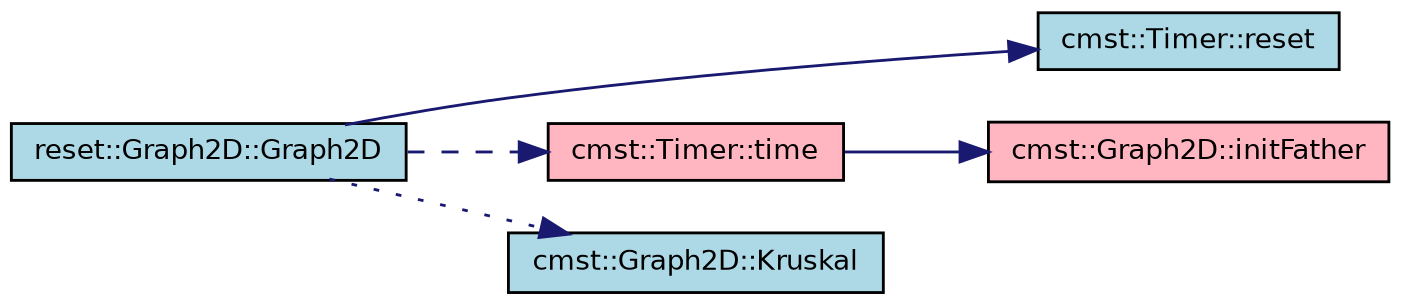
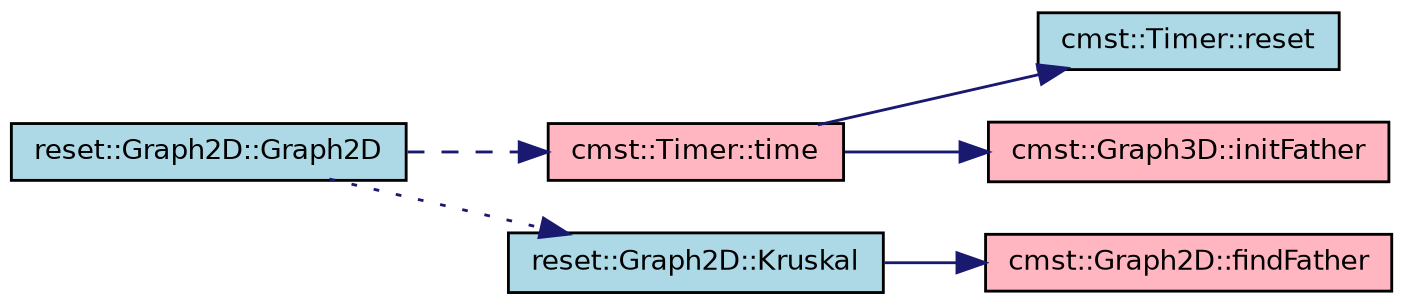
  digraph {
    rankdir=LR
    node [color=black fillcolor=lightblue fontname=Helvetica fontsize=10 shape=record style=filled]
    edge [color=midnightblue fontname=Helvetica fontsize=10 labelfontname=Helvetica labelfontsize=10 style=solid]
    n1 [fontcolor=black height=0.2 label="reset::Graph2D::Graph2D" width=0.4]
    n2 [fillcolor=lightpink height=0.2 label="cmst::Timer::time" width=0.4]
    n3 [height=0.2 label="cmst::Timer::reset" width=0.4]
-   n4 [height=0.2 label="cmst::Graph2D::Kruskal" width=0.4]
-   n5 [fillcolor=lightpink height=0.2 label="cmst::Graph2D::initFather" width=0.4]
+   n4 [height=0.2 label="reset::Graph2D::Kruskal" width=0.4]
+   n5 [fillcolor=lightpink height=0.2 label="cmst::Graph3D::initFather" width=0.4]
+   n6 [fillcolor=lightpink height=0.2 label="cmst::Graph2D::findFather" width=0.4]
    n1 -> n2 [style=dashed]
-   n1 -> n3
+   n2 -> n3
    n1 -> n4 [style=dotted]
    n2 -> n5
+   n4 -> n6
  }
